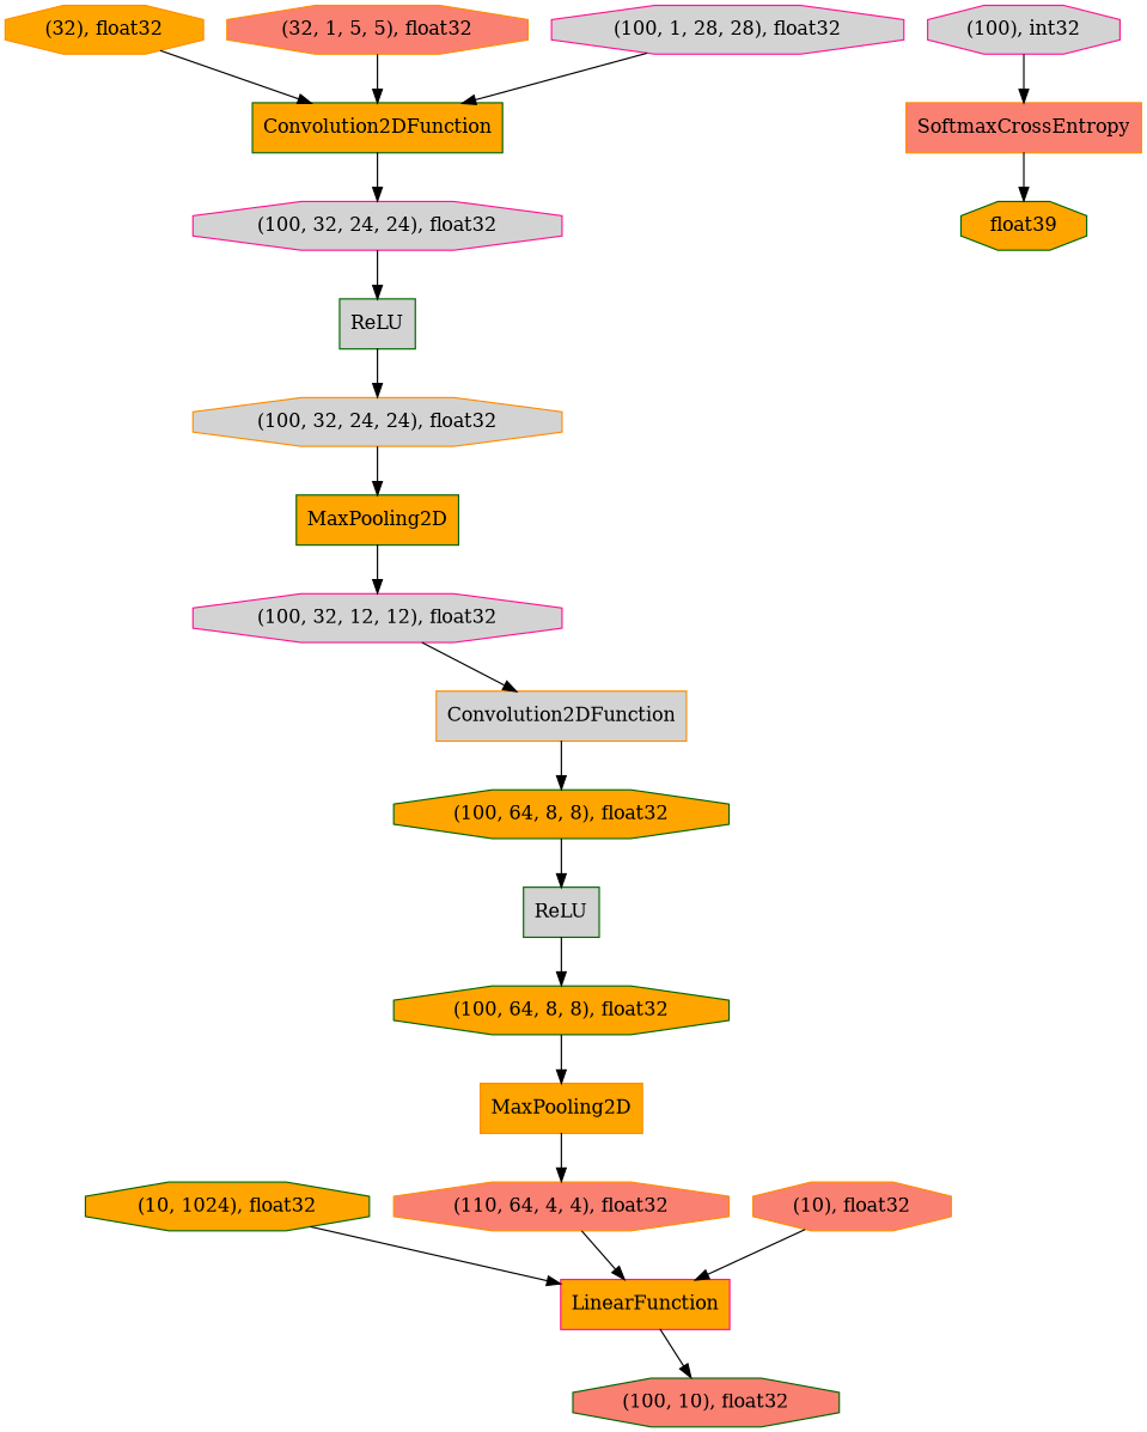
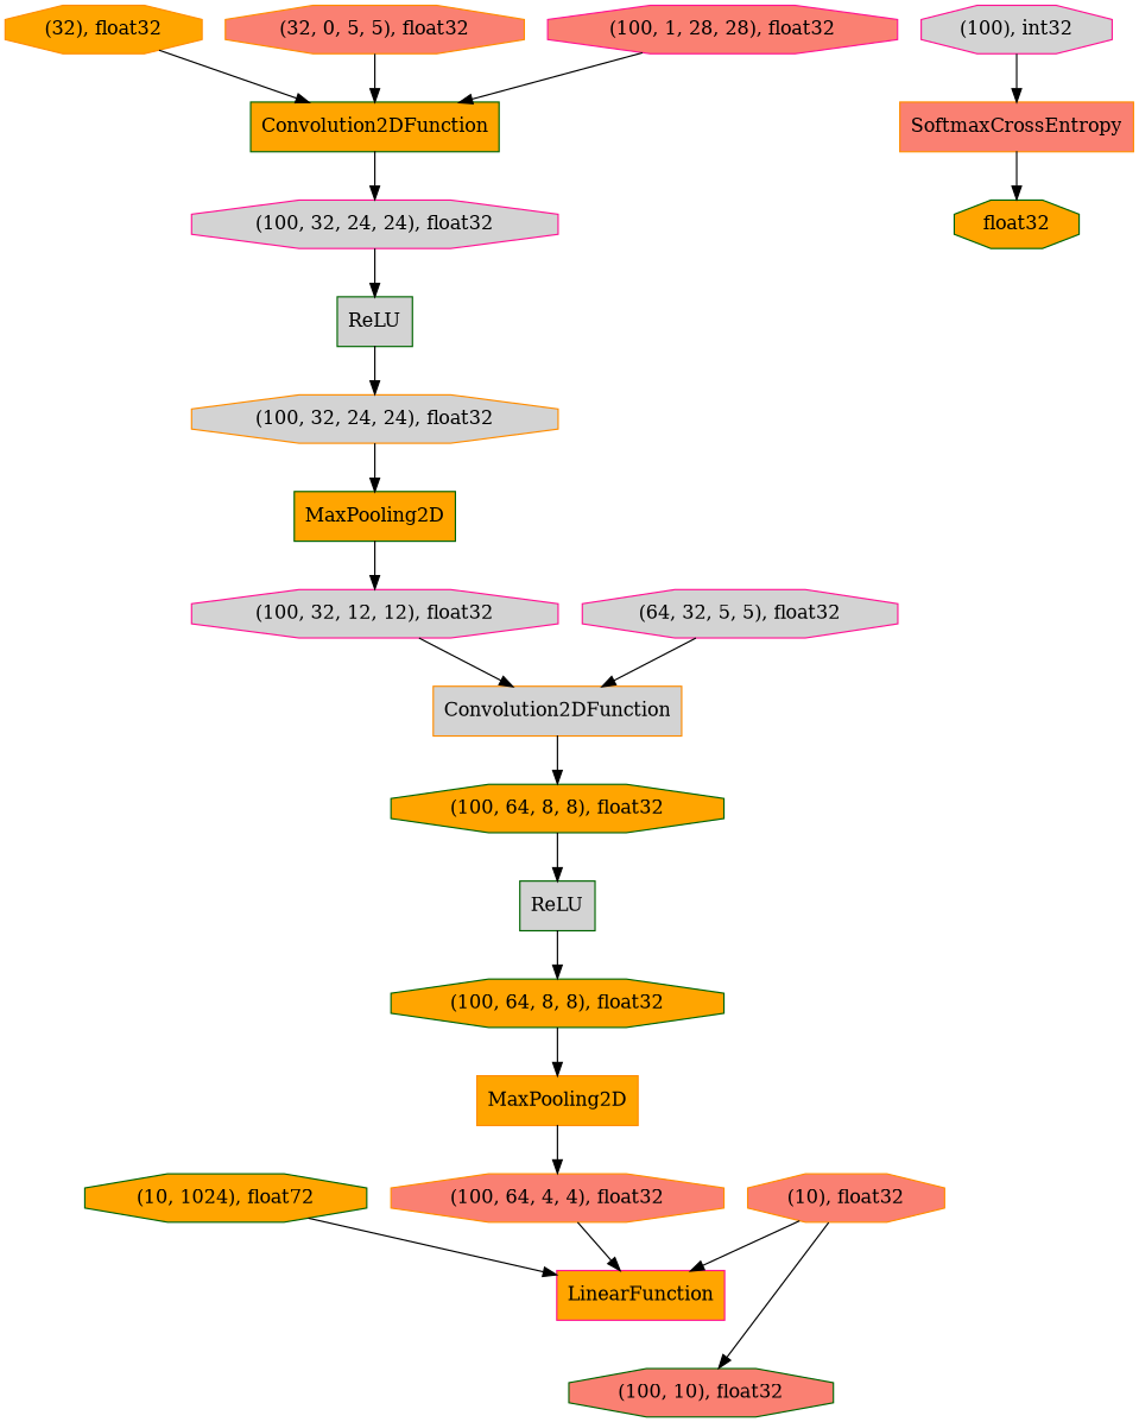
  digraph {
    fontname="DejaVu Serif"
    rankdir=TB
    node [color=darkgreen fillcolor=lightgrey fontname="DejaVu Serif" shape=octagon style=filled]
    edge [fontname="DejaVu Serif"]
    n1 [color=darkorange label=Convolution2DFunction shape=record]
    n2 [fillcolor=orange label="(100, 64, 8, 8), float32"]
    n3 [label=ReLU shape=record]
    n4 [fillcolor=orange label=MaxPooling2D shape=record]
    n5 [color=deeppink label="(100, 32, 12, 12), float32"]
    n6 [color=darkorange fillcolor=orange label="(32), float32"]
    n7 [fillcolor=orange label=Convolution2DFunction shape=record]
    n8 [color=deeppink label="(100, 32, 24, 24), float32"]
    n9 [fillcolor=orange label="(100, 64, 8, 8), float32"]
    n10 [color=darkorange fillcolor=orange label=MaxPooling2D shape=record]
-   n11 [color=darkorange fillcolor=salmon label="(110, 64, 4, 4), float32"]
-   n12 [color=darkorange fillcolor=salmon label="(32, 1, 5, 5), float32"]
+   n11 [color=darkorange fillcolor=salmon label="(100, 64, 4, 4), float32"]
+   n12 [color=darkorange fillcolor=salmon label="(32, 0, 5, 5), float32"]
+   n13 [color=deeppink label="(64, 32, 5, 5), float32"]
    n14 [color=deeppink fillcolor=orange label=LinearFunction shape=record]
    n15 [fillcolor=salmon label="(100, 10), float32"]
    n16 [color=darkorange fillcolor=salmon label=SoftmaxCrossEntropy shape=record]
-   n17 [fillcolor=orange label=float39]
-   n18 [fillcolor=orange label="(10, 1024), float32"]
+   n17 [fillcolor=orange label=float32]
+   n18 [fillcolor=orange label="(10, 1024), float72"]
    n19 [color=darkorange fillcolor=salmon label="(10), float32"]
    n20 [label=ReLU shape=record]
    n21 [color=deeppink label="(100), int32"]
-   n22 [color=deeppink label="(100, 1, 28, 28), float32"]
+   n22 [color=deeppink fillcolor=salmon label="(100, 1, 28, 28), float32"]
    n23 [color=darkorange label="(100, 32, 24, 24), float32"]
    n1 -> n2
    n2 -> n3
    n3 -> n9
    n4 -> n5
    n5 -> n1
    n6 -> n7
    n7 -> n8
    n8 -> n20
    n9 -> n10
    n10 -> n11
    n11 -> n14
    n12 -> n7
-   n14 -> n15
+   n13 -> n1
+   n19 -> n15
    n16 -> n17
    n18 -> n14
    n19 -> n14
    n20 -> n23
    n21 -> n16
    n22 -> n7
    n23 -> n4
  }
